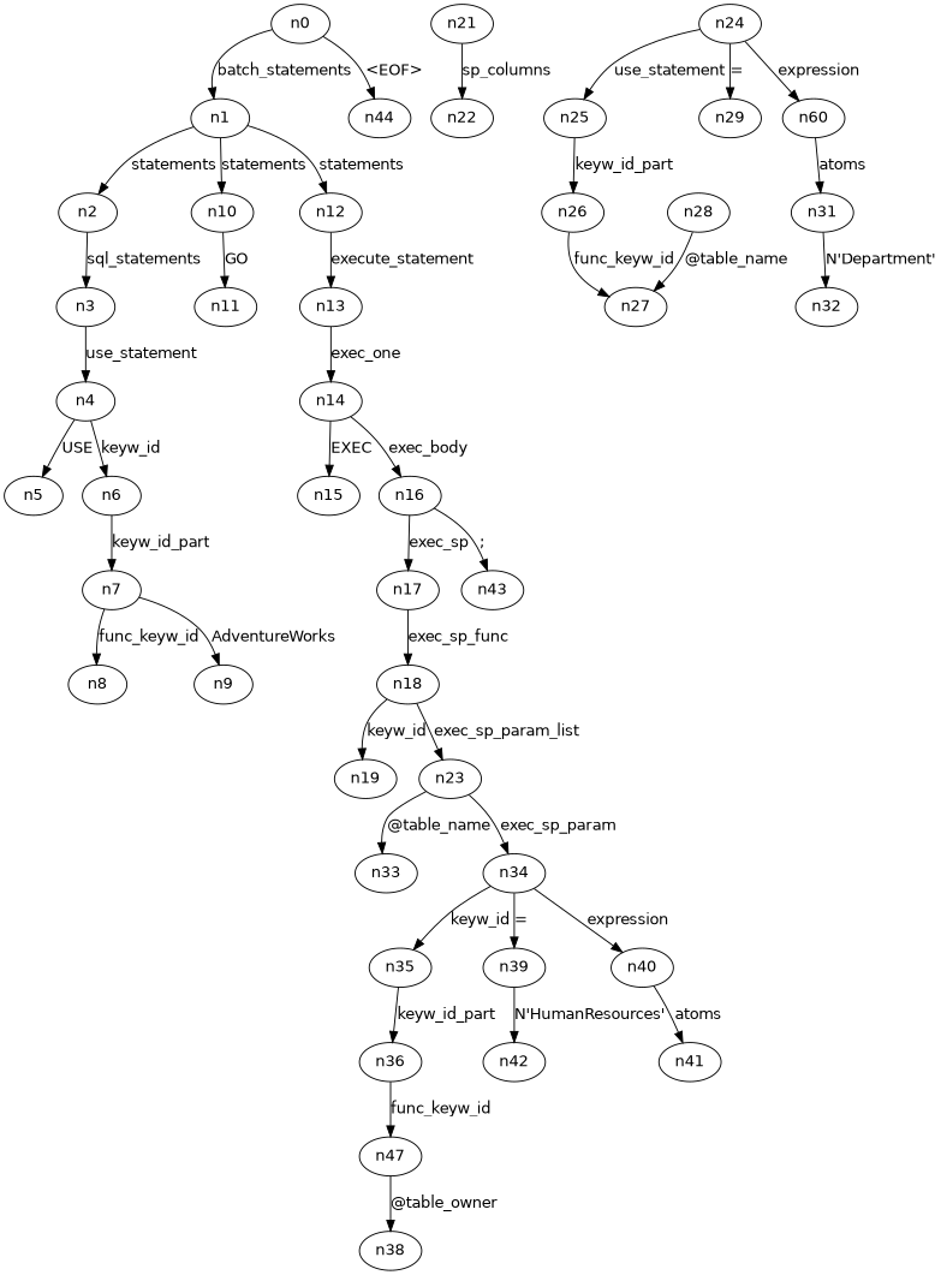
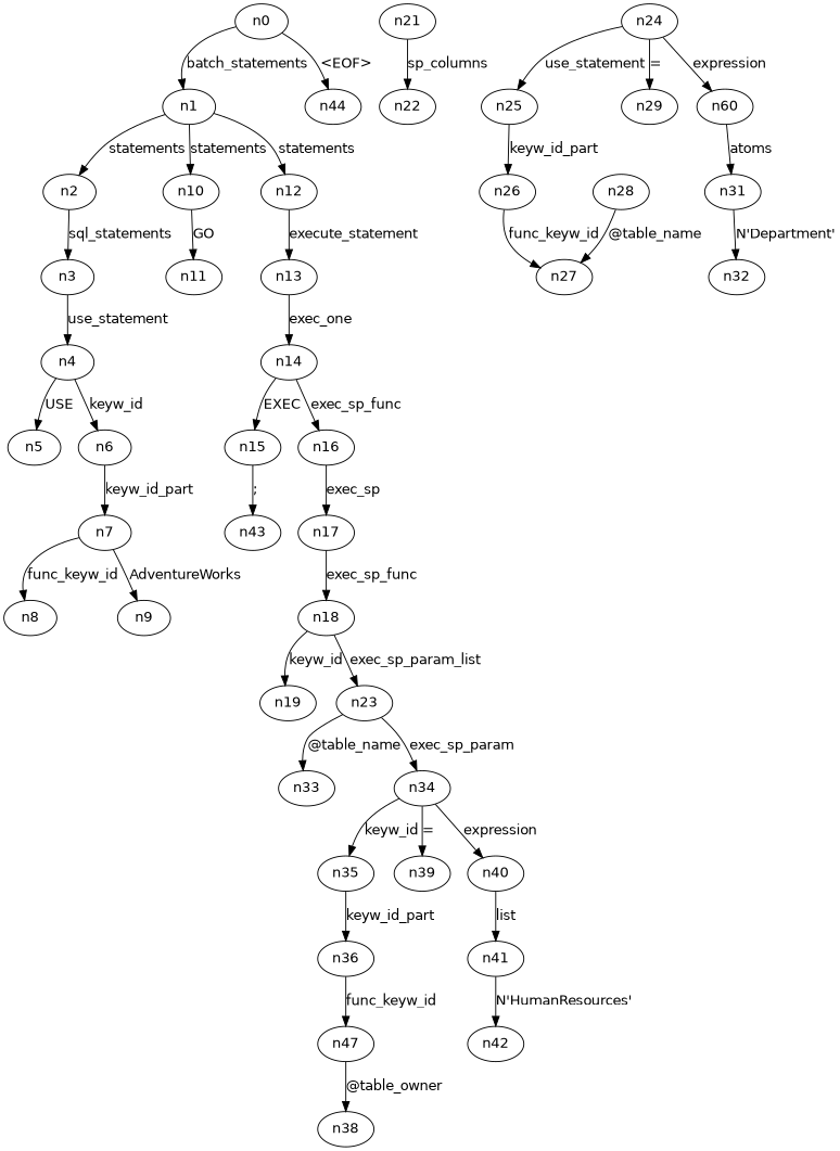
  digraph {
    fontname="DejaVu Sans"
    node [fontname="DejaVu Sans"]
    edge [fontname="DejaVu Sans"]
    n0
    n1
    n44
    n2
    n10
    n12
    n3
    n11
    n13
    n4
    n5
    n6
    n7
    n8
    n9
    n14
    n15
    n16
    n17
    n43
    n18
    n19
    n23
    n33
    n34
    n21
    n22
    n24
    n25
    n29
    n30 [label=n60]
    n35
    n39
    n40
    n26
    n31
    n27
    n28
    n32
    n36
    n41
    n37 [label=n47]
    n38
    n42
    n0 -> n1 [label=batch_statements]
    n0 -> n44 [label="<EOF>"]
    n1 -> n2 [label=statements]
    n1 -> n10 [label=statements]
    n1 -> n12 [label=statements]
    n2 -> n3 [label=sql_statements]
    n10 -> n11 [label=GO]
    n12 -> n13 [label=execute_statement]
    n3 -> n4 [label=use_statement]
    n13 -> n14 [label=exec_one]
    n4 -> n5 [label=USE]
    n4 -> n6 [label=keyw_id]
    n6 -> n7 [label=keyw_id_part]
    n7 -> n8 [label=func_keyw_id]
    n7 -> n9 [label=AdventureWorks]
    n14 -> n15 [label=EXEC]
-   n14 -> n16 [label=exec_body]
+   n14 -> n16 [label=exec_sp_func]
    n16 -> n17 [label=exec_sp]
-   n16 -> n43 [label=";"]
+   n15 -> n43 [label=";"]
    n17 -> n18 [label=exec_sp_func]
    n18 -> n19 [label=keyw_id]
    n18 -> n23 [label=exec_sp_param_list]
    n23 -> n33 [label="@table_name"]
    n23 -> n34 [label=exec_sp_param]
    n34 -> n35 [label=keyw_id]
    n34 -> n39 [label="="]
    n34 -> n40 [label=expression]
    n21 -> n22 [label=sp_columns]
    n24 -> n25 [label=use_statement]
    n24 -> n29 [label="="]
    n24 -> n30 [label=expression]
    n25 -> n26 [label=keyw_id_part]
    n30 -> n31 [label=atoms]
    n35 -> n36 [label=keyw_id_part]
-   n40 -> n41 [label=atoms]
+   n40 -> n41 [label=list]
    n26 -> n27 [label=func_keyw_id]
    n31 -> n32 [label="N'Department'"]
    n28 -> n27 [label="@table_name"]
    n36 -> n37 [label=func_keyw_id]
-   n39 -> n42 [label="N'HumanResources'"]
+   n41 -> n42 [label="N'HumanResources'"]
    n37 -> n38 [label="@table_owner"]
  }
